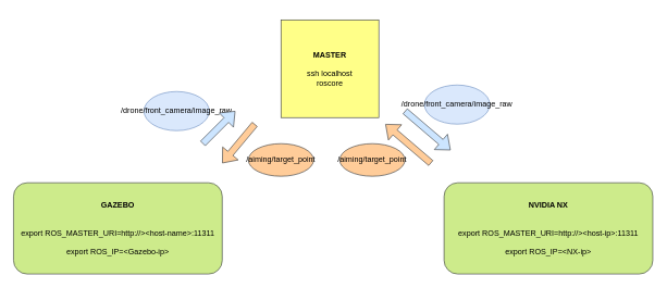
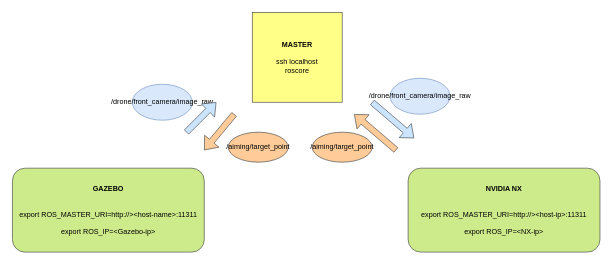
  <mxCell id="0" />
  <mxCell id="1" parent="0" />
- <mxCell id="2" value="&lt;div&gt;&lt;b&gt;MASTER&lt;br&gt;&lt;/b&gt;&lt;/div&gt;&lt;div&gt;&lt;br&gt;&lt;/div&gt;&lt;div&gt;ssh localhost&lt;br&gt;&lt;/div&gt;&lt;div&gt;roscore&lt;br&gt;&lt;b&gt;&lt;/b&gt;&lt;/div&gt;" style="whiteSpace=wrap;html=1;aspect=fixed;fillColor=#ffff88;strokeColor=#36393d;" vertex="1" parent="1"><mxGeometry x="430" y="30" width="150" height="150" as="geometry" /></mxCell>
+ <mxCell id="2" value="&lt;div&gt;&lt;b&gt;MASTER&lt;br&gt;&lt;/b&gt;&lt;/div&gt;&lt;div&gt;&lt;br&gt;&lt;/div&gt;&lt;div&gt;ssh localhost&lt;br&gt;&lt;/div&gt;&lt;div&gt;roscore&lt;br&gt;&lt;b&gt;&lt;/b&gt;&lt;/div&gt;" style="whiteSpace=wrap;html=1;aspect=fixed;fillColor=#ffff88;strokeColor=#36393d;" vertex="1" parent="1"><mxGeometry x="420" y="20" width="150" height="150" as="geometry" /></mxCell>
  <mxCell id="3" value="&lt;div&gt;&lt;b&gt;GAZEBO&lt;/b&gt;&lt;/div&gt;&lt;div&gt;&lt;b&gt;&lt;br&gt;&lt;/b&gt;&lt;/div&gt;&lt;div&gt;&lt;b&gt;&lt;br&gt;&lt;/b&gt;&lt;/div&gt;&lt;div&gt;export ROS_MASTER_URI=http://&amp;gt;&amp;lt;host-name&amp;gt;:11311&lt;br&gt;&lt;/div&gt;&lt;div&gt;&lt;br&gt;&lt;/div&gt;&lt;div&gt;export ROS_IP=&amp;lt;Gazebo-ip&amp;gt;&lt;br&gt;&lt;/div&gt;" style="rounded=1;whiteSpace=wrap;html=1;fillColor=#cdeb8b;strokeColor=#36393d;" vertex="1" parent="1"><mxGeometry x="20" y="280" width="320" height="140" as="geometry" /></mxCell>
  <mxCell id="4" value="/drone/front_camera/image_raw" style="ellipse;whiteSpace=wrap;html=1;fillColor=#dae8fc;strokeColor=#6c8ebf;" vertex="1" parent="1"><mxGeometry x="220" y="140" width="100" height="60" as="geometry" /></mxCell>
  <mxCell id="5" value="&lt;b&gt;NVIDIA NX&lt;/b&gt;&lt;br&gt;&lt;div&gt;&lt;b&gt;&lt;br&gt;&lt;/b&gt;&lt;/div&gt;&lt;div&gt;&lt;b&gt;&lt;br&gt;&lt;/b&gt;&lt;/div&gt;&lt;div&gt;export ROS_MASTER_URI=http://&amp;gt;&amp;lt;host-ip&amp;gt;:11311&lt;br&gt;&lt;/div&gt;&lt;div&gt;&lt;br&gt;&lt;/div&gt;&lt;div&gt;export ROS_IP=&amp;lt;NX-ip&amp;gt;&lt;br&gt;&lt;/div&gt;" style="rounded=1;whiteSpace=wrap;html=1;fillColor=#cdeb8b;strokeColor=#36393d;" vertex="1" parent="1"><mxGeometry x="680" y="280" width="320" height="140" as="geometry" /></mxCell>
  <mxCell id="6" value="/aiming/target_point" style="ellipse;whiteSpace=wrap;html=1;fillColor=#ffcc99;strokeColor=#36393d;" vertex="1" parent="1"><mxGeometry x="520" y="220" width="100" height="50" as="geometry" /></mxCell>
  <mxCell id="7" value="/aiming/target_point" style="ellipse;whiteSpace=wrap;html=1;fillColor=#ffcc99;strokeColor=#36393d;" vertex="1" parent="1"><mxGeometry x="380" y="220" width="100" height="50" as="geometry" /></mxCell>
  <mxCell id="8" value="/drone/front_camera/image_raw" style="ellipse;whiteSpace=wrap;html=1;fillColor=#dae8fc;strokeColor=#6c8ebf;" vertex="1" parent="1"><mxGeometry x="650" y="130" width="100" height="60" as="geometry" /></mxCell>
  <mxCell id="9" value="" style="shape=flexArrow;endArrow=classic;html=1;fillColor=#cce5ff;strokeColor=#36393d;" edge="1" parent="1"><mxGeometry width="50" height="50" relative="1" as="geometry"><mxPoint x="310" y="220" as="sourcePoint" /><mxPoint x="360" y="170" as="targetPoint" /></mxGeometry></mxCell>
  <mxCell id="10" value="" style="shape=flexArrow;endArrow=classic;html=1;fillColor=#cce5ff;strokeColor=#36393d;" edge="1" parent="1"><mxGeometry width="50" height="50" relative="1" as="geometry"><mxPoint x="620" y="170" as="sourcePoint" /><mxPoint x="690" y="230" as="targetPoint" /><Array as="points" /></mxGeometry></mxCell>
  <mxCell id="11" value="" style="shape=flexArrow;endArrow=classic;html=1;fillColor=#ffcc99;strokeColor=#36393d;" edge="1" parent="1"><mxGeometry width="50" height="50" relative="1" as="geometry"><mxPoint x="390" y="190" as="sourcePoint" /><mxPoint x="340" y="250" as="targetPoint" /></mxGeometry></mxCell>
  <mxCell id="12" value="" style="shape=flexArrow;endArrow=classic;html=1;fillColor=#ffcc99;strokeColor=#36393d;" edge="1" parent="1"><mxGeometry width="50" height="50" relative="1" as="geometry"><mxPoint x="660" y="250" as="sourcePoint" /><mxPoint x="590" y="190" as="targetPoint" /></mxGeometry></mxCell>
